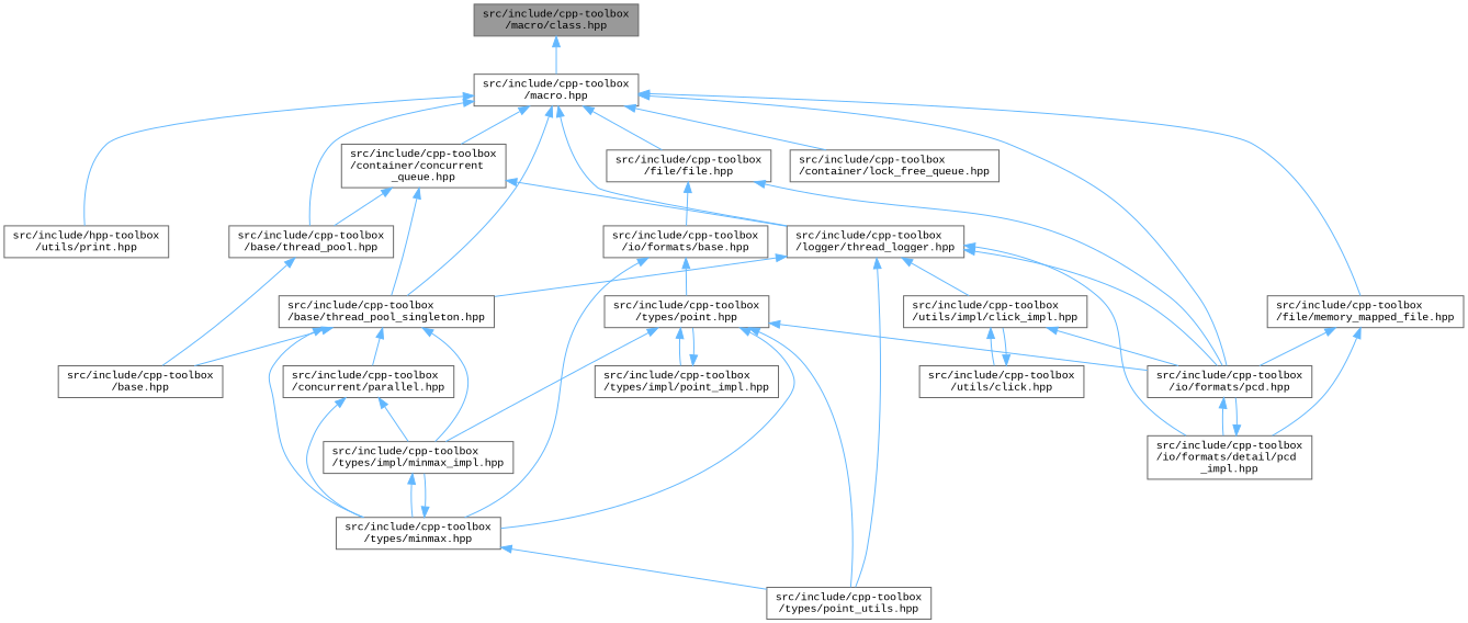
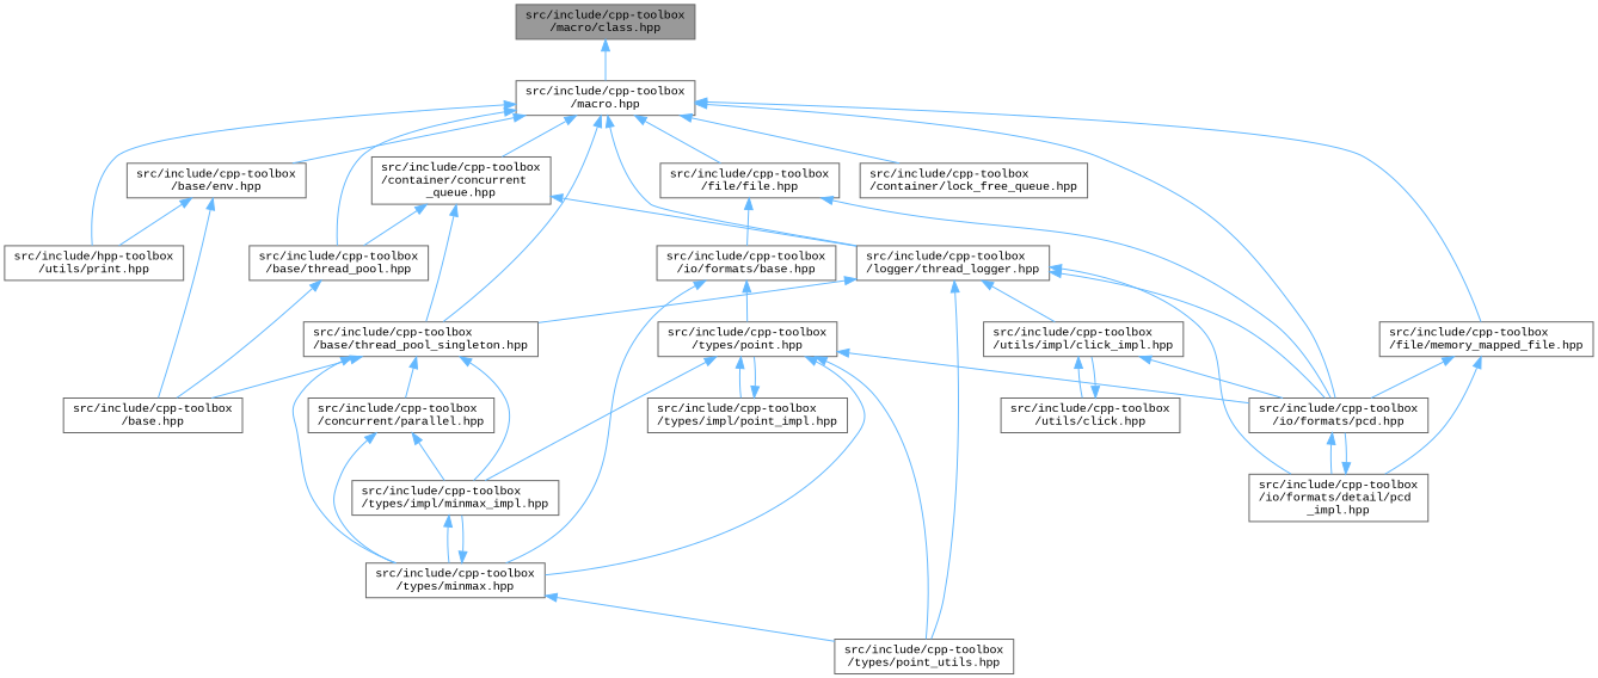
  digraph {
    fontname="Liberation Mono"
    node [color=grey40 fillcolor=white fontname="Liberation Mono" fontsize=10 shape=box style=filled]
    edge [color=steelblue1 dir=back fontname="Liberation Mono" fontsize=10 labelfontname=Helvetica labelfontsize=10 style=solid]
    n1 [color=gray40 fillcolor=grey60 fontcolor=black height=0.2 label="src/include/cpp-toolbox\l/macro/class.hpp" width=0.4]
    n2 [height=0.2 label="src/include/cpp-toolbox\l/macro.hpp" width=0.4]
+   n3 [height=0.2 label="src/include/cpp-toolbox\l/base/env.hpp" width=0.4]
    n4 [height=0.2 label="src/include/hpp-toolbox\l/utils/print.hpp" width=0.4]
    n5 [height=0.2 label="src/include/cpp-toolbox\l/base/thread_pool.hpp" width=0.4]
    n6 [height=0.2 label="src/include/cpp-toolbox\l/base/thread_pool_singleton.hpp" width=0.4]
    n7 [height=0.2 label="src/include/cpp-toolbox\l/container/concurrent\l_queue.hpp" width=0.4]
    n8 [height=0.2 label="src/include/cpp-toolbox\l/logger/thread_logger.hpp" width=0.4]
    n9 [height=0.2 label="src/include/cpp-toolbox\l/io/formats/pcd.hpp" width=0.4]
    n10 [height=0.2 label="src/include/cpp-toolbox\l/container/lock_free_queue.hpp" width=0.4]
    n11 [height=0.2 label="src/include/cpp-toolbox\l/file/file.hpp" width=0.4]
    n12 [height=0.2 label="src/include/cpp-toolbox\l/file/memory_mapped_file.hpp" width=0.4]
    n13 [height=0.2 label="src/include/cpp-toolbox\l/base.hpp" width=0.4]
    n14 [height=0.2 label="src/include/cpp-toolbox\l/concurrent/parallel.hpp" width=0.4]
    n15 [height=0.2 label="src/include/cpp-toolbox\l/types/impl/minmax_impl.hpp" width=0.4]
    n16 [height=0.2 label="src/include/cpp-toolbox\l/types/minmax.hpp" width=0.4]
    n17 [height=0.2 label="src/include/cpp-toolbox\l/types/point_utils.hpp" width=0.4]
    n18 [height=0.2 label="src/include/cpp-toolbox\l/io/formats/detail/pcd\l_impl.hpp" width=0.4]
    n19 [height=0.2 label="src/include/cpp-toolbox\l/utils/impl/click_impl.hpp" width=0.4]
    n20 [height=0.2 label="src/include/cpp-toolbox\l/io/formats/base.hpp" width=0.4]
    n21 [height=0.2 label="src/include/cpp-toolbox\l/utils/click.hpp" width=0.4]
    n22 [height=0.2 label="src/include/cpp-toolbox\l/types/point.hpp" width=0.4]
    n23 [height=0.2 label="src/include/cpp-toolbox\l/types/impl/point_impl.hpp" width=0.4]
    n1 -> n2
+   n2 -> n3
    n2 -> n4
    n2 -> n5
    n2 -> n6
    n2 -> n7
    n2 -> n8
    n2 -> n9
    n2 -> n10
    n2 -> n11
    n2 -> n12
+   n3 -> n4
+   n3 -> n13
    n5 -> n13
    n6 -> n13
    n6 -> n14
    n6 -> n15
    n6 -> n16
    n7 -> n5
    n7 -> n6
    n7 -> n8
    n8 -> n6
    n8 -> n9
    n8 -> n17
    n8 -> n18
    n8 -> n19
    n9 -> n18
    n11 -> n9
    n11 -> n20
    n12 -> n9
    n12 -> n18
    n14 -> n15
    n14 -> n16
    n15 -> n16
    n16 -> n15
    n16 -> n17
    n18 -> n9
    n19 -> n9
    n19 -> n21
    n20 -> n16
    n20 -> n22
    n21 -> n19
    n22 -> n9
    n22 -> n15
    n22 -> n16
    n22 -> n17
    n22 -> n23
    n23 -> n22
  }
